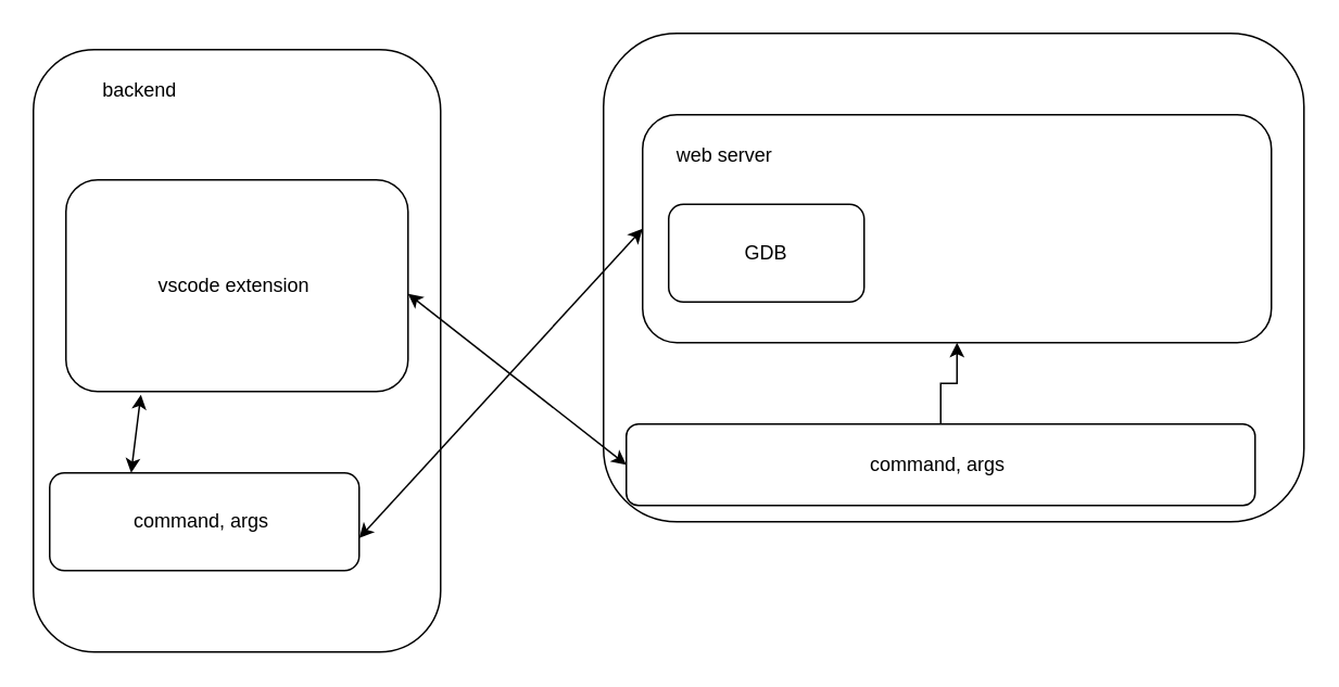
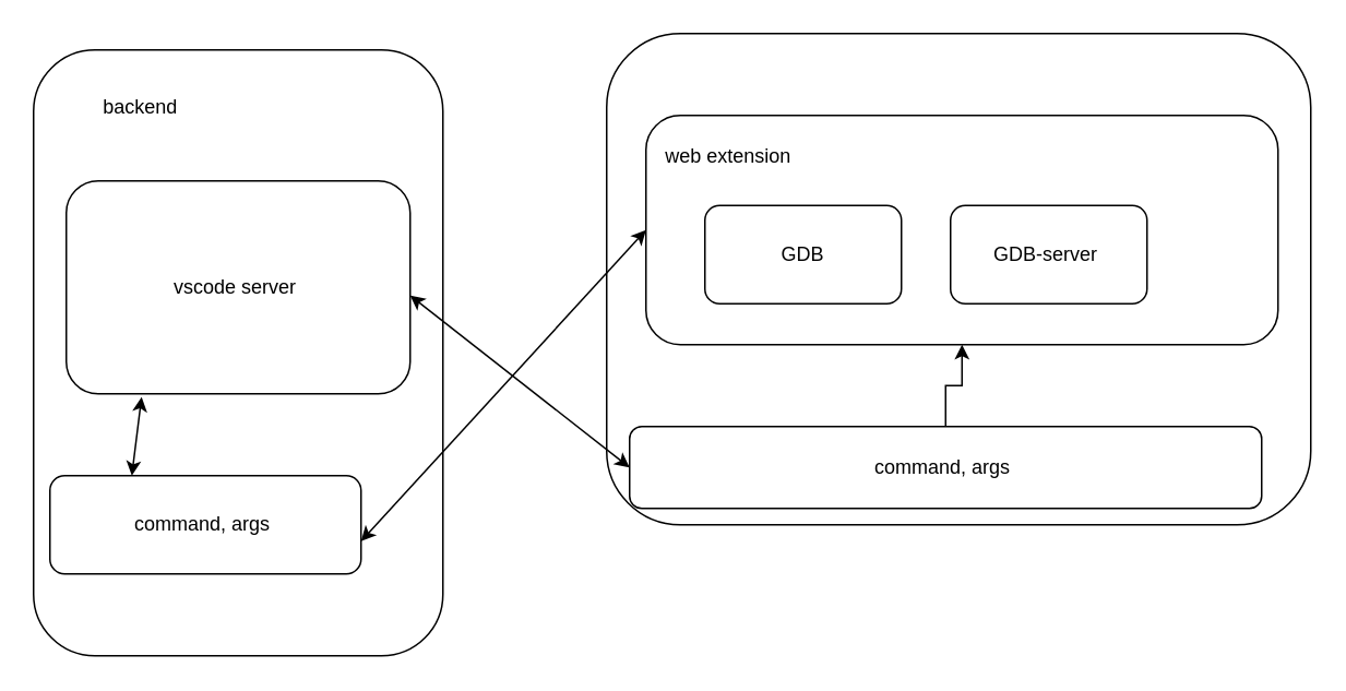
  <mxCell id="0" />
  <mxCell id="1" parent="0" />
  <mxCell id="2" value="" style="rounded=1;whiteSpace=wrap;html=1;" vertex="1" parent="1"><mxGeometry x="20" y="30" width="250" height="370" as="geometry" /></mxCell>
- <mxCell id="3" value="backend" style="text;html=1;align=center;verticalAlign=middle;resizable=0;points=[];autosize=1;strokeColor=none;fillColor=none;" vertex="1" parent="1"><mxGeometry x="50" y="40" width="70" height="30" as="geometry" /></mxCell>
+ <mxCell id="3" value="backend" style="text;html=1;align=center;verticalAlign=middle;resizable=0;points=[];autosize=1;strokeColor=none;fillColor=none;" vertex="1" parent="1"><mxGeometry x="50" y="50" width="70" height="30" as="geometry" /></mxCell>
  <mxCell id="4" value="" style="rounded=1;whiteSpace=wrap;html=1;" vertex="1" parent="1"><mxGeometry x="370" y="20" width="430" height="300" as="geometry" /></mxCell>
  <mxCell id="5" value="" style="rounded=1;whiteSpace=wrap;html=1;" vertex="1" parent="1"><mxGeometry x="394" y="70" width="386" height="140" as="geometry" /></mxCell>
- <mxCell id="6" value="web server" style="text;html=1;align=center;verticalAlign=middle;resizable=0;points=[];autosize=1;strokeColor=none;fillColor=none;" vertex="1" parent="1"><mxGeometry x="394" y="80" width="100" height="30" as="geometry" /></mxCell>
- <mxCell id="7" value="GDB" style="rounded=1;whiteSpace=wrap;html=1;" vertex="1" parent="1"><mxGeometry x="410" y="125" width="120" height="60" as="geometry" /></mxCell>
- <mxCell id="9" value="vscode extension&amp;nbsp;" style="rounded=1;whiteSpace=wrap;html=1;" vertex="1" parent="1"><mxGeometry x="40" y="110" width="210" height="130" as="geometry" /></mxCell>
+ <mxCell id="6" value="web extension" style="text;html=1;align=center;verticalAlign=middle;resizable=0;points=[];autosize=1;strokeColor=none;fillColor=none;" vertex="1" parent="1"><mxGeometry x="394" y="80" width="100" height="30" as="geometry" /></mxCell>
+ <mxCell id="7" value="GDB" style="rounded=1;whiteSpace=wrap;html=1;" vertex="1" parent="1"><mxGeometry x="430" y="125" width="120" height="60" as="geometry" /></mxCell>
+ <mxCell id="8" value="GDB-server&amp;nbsp;" style="rounded=1;whiteSpace=wrap;html=1;" vertex="1" parent="1"><mxGeometry x="580" y="125" width="120" height="60" as="geometry" /></mxCell>
+ <mxCell id="9" value="vscode server&amp;nbsp;" style="rounded=1;whiteSpace=wrap;html=1;" vertex="1" parent="1"><mxGeometry x="40" y="110" width="210" height="130" as="geometry" /></mxCell>
  <mxCell id="10" style="edgeStyle=orthogonalEdgeStyle;rounded=0;orthogonalLoop=1;jettySize=auto;html=1;" edge="1" parent="1" source="11" target="5"><mxGeometry relative="1" as="geometry" /></mxCell>
  <mxCell id="11" value="command, args&amp;nbsp;" style="rounded=1;whiteSpace=wrap;html=1;" vertex="1" parent="1"><mxGeometry x="384" y="260" width="386" height="50" as="geometry" /></mxCell>
  <mxCell id="12" value="command, args&amp;nbsp;" style="rounded=1;whiteSpace=wrap;html=1;" vertex="1" parent="1"><mxGeometry x="30" y="290" width="190" height="60" as="geometry" /></mxCell>
  <mxCell id="13" value="" style="endArrow=classic;startArrow=classic;html=1;rounded=0;entryX=0.219;entryY=1.015;entryDx=0;entryDy=0;entryPerimeter=0;" edge="1" parent="1" target="9"><mxGeometry width="50" height="50" relative="1" as="geometry"><mxPoint x="80" y="290" as="sourcePoint" /><mxPoint x="130" y="240" as="targetPoint" /></mxGeometry></mxCell>
  <mxCell id="14" value="" style="endArrow=classic;startArrow=classic;html=1;rounded=0;entryX=0;entryY=0.5;entryDx=0;entryDy=0;" edge="1" parent="1" target="11"><mxGeometry width="50" height="50" relative="1" as="geometry"><mxPoint x="250" y="180" as="sourcePoint" /><mxPoint x="300" y="130" as="targetPoint" /></mxGeometry></mxCell>
  <mxCell id="15" value="" style="endArrow=classic;startArrow=classic;html=1;rounded=0;entryX=0;entryY=0.5;entryDx=0;entryDy=0;" edge="1" parent="1" target="5"><mxGeometry width="50" height="50" relative="1" as="geometry"><mxPoint x="220" y="330" as="sourcePoint" /><mxPoint x="270" y="280" as="targetPoint" /></mxGeometry></mxCell>
